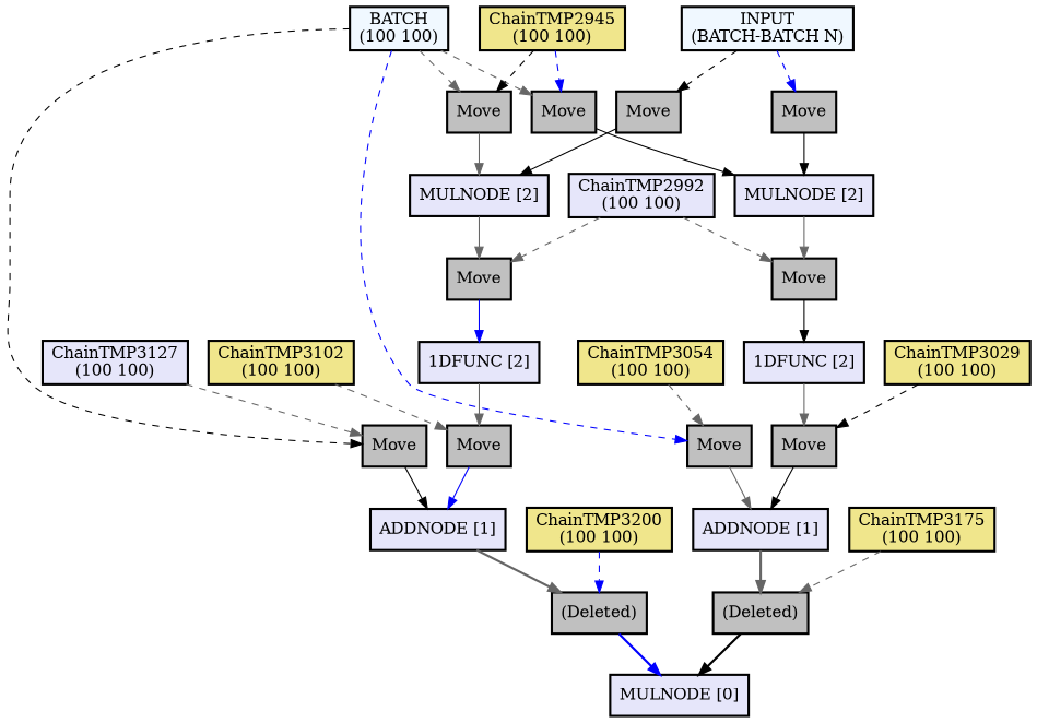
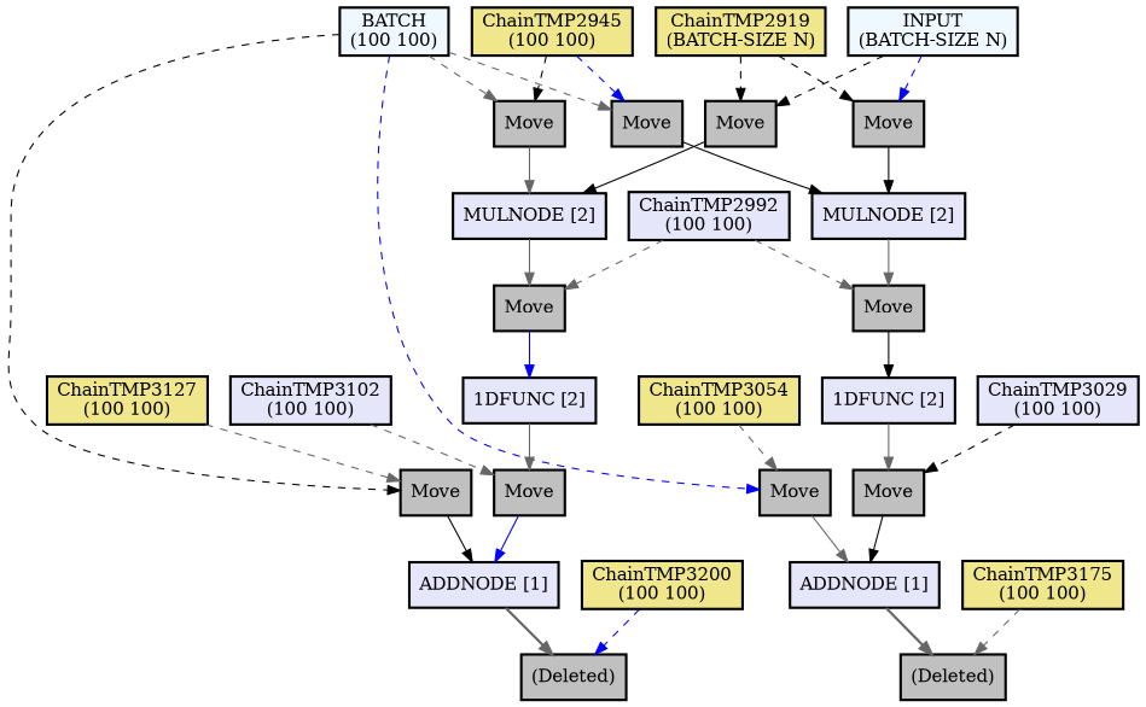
  digraph {
    node [color=black fillcolor=gray penwidth=2 shape=box style="filled, solid"]
    edge [color=gray40]
    n1 [fillcolor="#f0f8ff" label="BATCH\n(100 100)"]
    n2 [label=Move]
    n3 [label=Move]
    n4 [label=Move]
    n5 [label=Move]
    n6 [fillcolor="#e6e6fa" label="ADDNODE [1]"]
    n7 [fillcolor="#e6e6fa" label="MULNODE [2]"]
    n8 [fillcolor="#e6e6fa" label="ADDNODE [1]"]
    n9 [fillcolor="#e6e6fa" label="MULNODE [2]"]
-   n10 [fillcolor="#e6e6fa" label="ChainTMP3127\n(100 100)"]
+   n10 [fillcolor="#f0e68c" label="ChainTMP3127\n(100 100)"]
    n11 [label="(Deleted)"]
    n12 [fillcolor="#f0e68c" label="ChainTMP2945\n(100 100)"]
    n13 [label=Move]
-   n14 [fillcolor="#f0f8ff" label="INPUT\n(BATCH-BATCH N)"]
+   n14 [fillcolor="#f0f8ff" label="INPUT\n(BATCH-SIZE N)"]
    n15 [label=Move]
    n16 [label=Move]
+   n17 [fillcolor="#f0e68c" label="ChainTMP2919\n(BATCH-SIZE N)"]
    n18 [fillcolor="#e6e6fa" label="1DFUNC [2]"]
    n19 [fillcolor="#e6e6fa" label="ChainTMP2992\n(100 100)"]
    n20 [label=Move]
    n21 [fillcolor="#e6e6fa" label="1DFUNC [2]"]
    n22 [label=Move]
-   n23 [fillcolor="#f0e68c" label="ChainTMP3102\n(100 100)"]
-   n24 [fillcolor="#e6e6fa" label="MULNODE [0]"]
+   n23 [fillcolor="#e6e6fa" label="ChainTMP3102\n(100 100)"]
    n25 [fillcolor="#f0e68c" label="ChainTMP3200\n(100 100)"]
    n26 [fillcolor="#f0e68c" label="ChainTMP3054\n(100 100)"]
    n27 [label="(Deleted)"]
    n28 [label=Move]
-   n29 [fillcolor="#f0e68c" label="ChainTMP3029\n(100 100)"]
+   n29 [fillcolor="#e6e6fa" label="ChainTMP3029\n(100 100)"]
    n30 [fillcolor="#f0e68c" label="ChainTMP3175\n(100 100)"]
    n1 -> n2 [color=black style=dashed]
    n1 -> n3 [style=dashed]
    n1 -> n4 [color=blue style=dashed]
    n1 -> n5 [style=dashed]
    n2 -> n6 [color=black weight=10]
    n3 -> n7 [weight=10]
    n4 -> n8 [weight=10]
    n5 -> n9 [color=black weight=10]
    n6 -> n11 [penwidth=2]
    n7 -> n13 [weight=10]
    n8 -> n27 [penwidth=2]
    n9 -> n20 [weight=10]
    n10 -> n2 [style=dashed]
-   n11 -> n24 [color=blue penwidth=2]
    n12 -> n3 [color=black style=dashed]
    n12 -> n5 [color=blue style=dashed]
    n13 -> n18 [color=blue weight=10]
    n14 -> n15 [color=black style=dashed]
    n14 -> n16 [color=blue style=dashed]
    n15 -> n7 [color=black weight=10]
    n16 -> n9 [color=black weight=10]
+   n17 -> n15 [color=black style=dashed]
+   n17 -> n16 [color=black style=dashed]
    n18 -> n22 [weight=10]
    n19 -> n13 [style=dashed]
    n19 -> n20 [style=dashed]
    n20 -> n21 [color=black weight=10]
    n21 -> n28 [weight=10]
    n22 -> n6 [color=blue weight=10]
    n23 -> n22 [style=dashed]
    n25 -> n11 [color=blue style=dashed]
    n26 -> n4 [style=dashed]
-   n27 -> n24 [color=black penwidth=2]
    n28 -> n8 [color=black weight=10]
    n29 -> n28 [color=black style=dashed]
    n30 -> n27 [style=dashed]
  }
